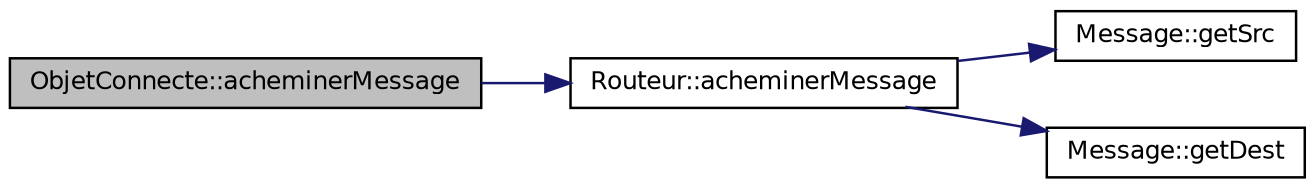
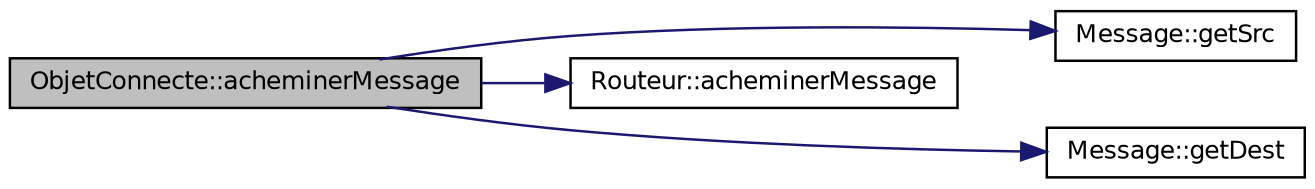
  digraph {
    rankdir=LR
    node [color=black fontname=Helvetica fontsize=10 shape=record]
    edge [color=midnightblue fontname=Helvetica fontsize=10 labelfontname=Helvetica labelfontsize=10 style=solid]
    n1 [fillcolor=grey75 fontcolor=black height=0.2 label="ObjetConnecte::acheminerMessage" style=filled width=0.4]
    n2 [height=0.2 label="Routeur::acheminerMessage" width=0.4]
    n3 [height=0.2 label="Message::getSrc" width=0.4]
    n4 [height=0.2 label="Message::getDest" width=0.4]
    n1 -> n2
-   n2 -> n3
-   n2 -> n4
+   n1 -> n3
+   n1 -> n4
  }
